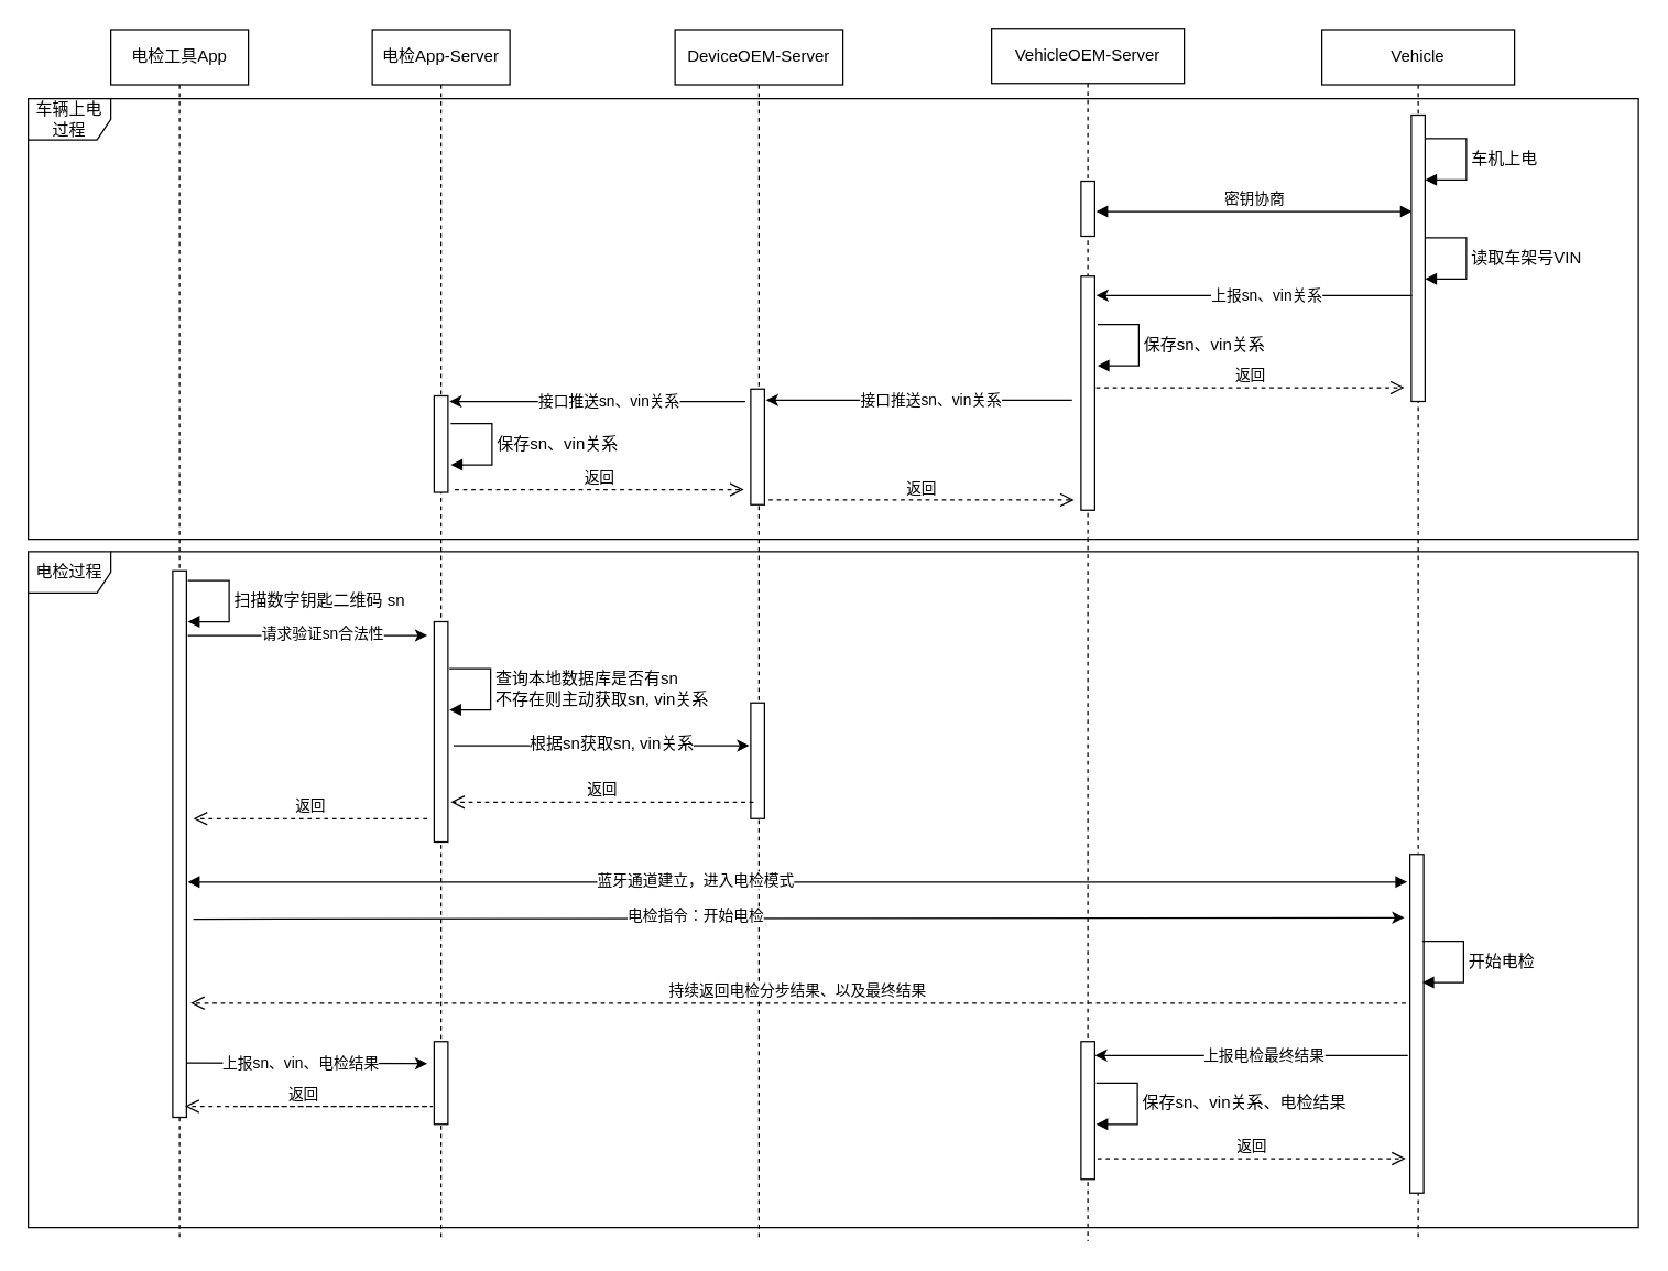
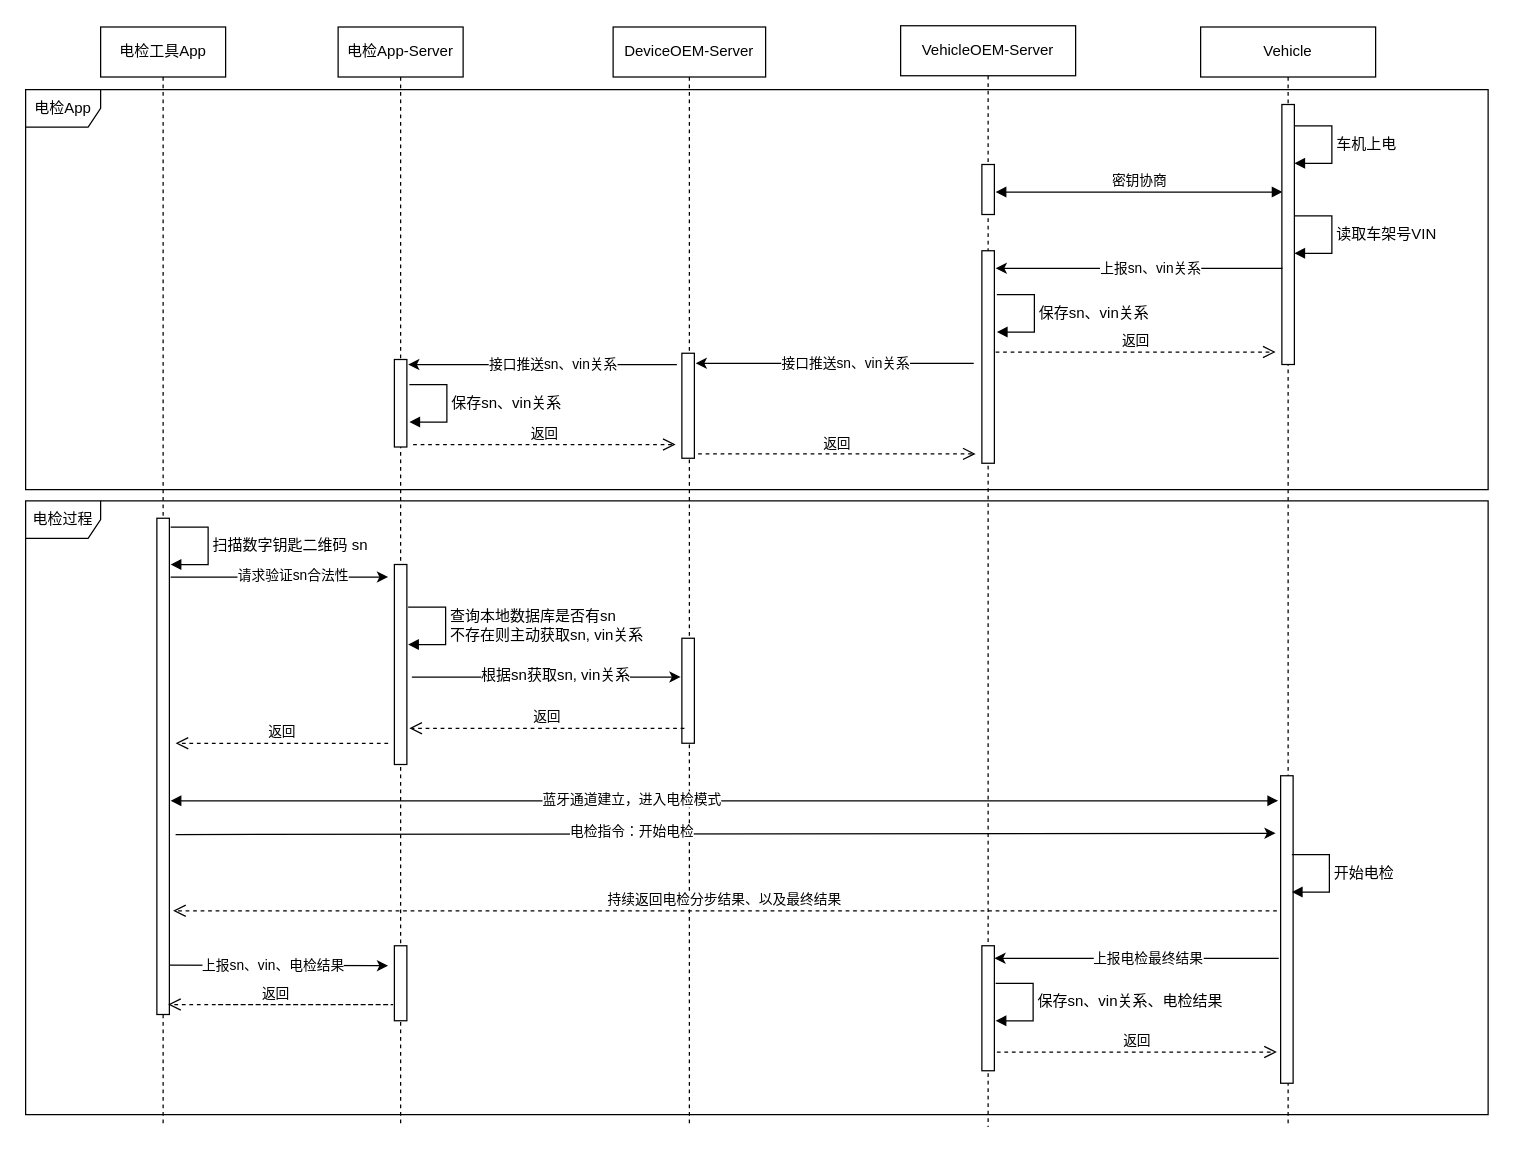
  <mxCell id="0" />
  <mxCell id="1" parent="0" />
  <mxCell id="2" value="Vehicle" style="shape=umlLifeline;perimeter=lifelinePerimeter;whiteSpace=wrap;html=1;container=0;dropTarget=0;collapsible=0;recursiveResize=0;outlineConnect=0;portConstraint=eastwest;newEdgeStyle={&quot;edgeStyle&quot;:&quot;elbowEdgeStyle&quot;,&quot;elbow&quot;:&quot;vertical&quot;,&quot;curved&quot;:0,&quot;rounded&quot;:0};" parent="1" vertex="1"><mxGeometry x="960" y="21" width="140" height="880" as="geometry" /></mxCell>
  <mxCell id="3" value="" style="html=1;points=[];perimeter=orthogonalPerimeter;outlineConnect=0;targetShapes=umlLifeline;portConstraint=eastwest;newEdgeStyle={&quot;edgeStyle&quot;:&quot;elbowEdgeStyle&quot;,&quot;elbow&quot;:&quot;vertical&quot;,&quot;curved&quot;:0,&quot;rounded&quot;:0};" parent="2" vertex="1"><mxGeometry x="64" y="599" width="10" height="246" as="geometry" /></mxCell>
  <mxCell id="4" value="电检工具App" style="shape=umlLifeline;perimeter=lifelinePerimeter;whiteSpace=wrap;html=1;container=0;dropTarget=0;collapsible=0;recursiveResize=0;outlineConnect=0;portConstraint=eastwest;newEdgeStyle={&quot;edgeStyle&quot;:&quot;elbowEdgeStyle&quot;,&quot;elbow&quot;:&quot;vertical&quot;,&quot;curved&quot;:0,&quot;rounded&quot;:0};" parent="1" vertex="1"><mxGeometry x="80" y="21" width="100" height="880" as="geometry" /></mxCell>
  <mxCell id="5" value="" style="html=1;points=[];perimeter=orthogonalPerimeter;outlineConnect=0;targetShapes=umlLifeline;portConstraint=eastwest;newEdgeStyle={&quot;edgeStyle&quot;:&quot;elbowEdgeStyle&quot;,&quot;elbow&quot;:&quot;vertical&quot;,&quot;curved&quot;:0,&quot;rounded&quot;:0};" parent="4" vertex="1"><mxGeometry x="45" y="393" width="10" height="397" as="geometry" /></mxCell>
  <mxCell id="6" value="电检App-Server" style="shape=umlLifeline;perimeter=lifelinePerimeter;whiteSpace=wrap;html=1;container=0;dropTarget=0;collapsible=0;recursiveResize=0;outlineConnect=0;portConstraint=eastwest;newEdgeStyle={&quot;edgeStyle&quot;:&quot;elbowEdgeStyle&quot;,&quot;elbow&quot;:&quot;vertical&quot;,&quot;curved&quot;:0,&quot;rounded&quot;:0};" parent="1" vertex="1"><mxGeometry x="270" y="21" width="100" height="880" as="geometry" /></mxCell>
  <mxCell id="7" value="" style="html=1;points=[];perimeter=orthogonalPerimeter;outlineConnect=0;targetShapes=umlLifeline;portConstraint=eastwest;newEdgeStyle={&quot;edgeStyle&quot;:&quot;elbowEdgeStyle&quot;,&quot;elbow&quot;:&quot;vertical&quot;,&quot;curved&quot;:0,&quot;rounded&quot;:0};" parent="6" vertex="1"><mxGeometry x="45" y="266" width="10" height="70" as="geometry" /></mxCell>
  <mxCell id="8" value="" style="html=1;points=[];perimeter=orthogonalPerimeter;outlineConnect=0;targetShapes=umlLifeline;portConstraint=eastwest;newEdgeStyle={&quot;edgeStyle&quot;:&quot;elbowEdgeStyle&quot;,&quot;elbow&quot;:&quot;vertical&quot;,&quot;curved&quot;:0,&quot;rounded&quot;:0};" parent="6" vertex="1"><mxGeometry x="45" y="735" width="10" height="60" as="geometry" /></mxCell>
  <mxCell id="9" value="" style="html=1;points=[];perimeter=orthogonalPerimeter;outlineConnect=0;targetShapes=umlLifeline;portConstraint=eastwest;newEdgeStyle={&quot;edgeStyle&quot;:&quot;elbowEdgeStyle&quot;,&quot;elbow&quot;:&quot;vertical&quot;,&quot;curved&quot;:0,&quot;rounded&quot;:0};" vertex="1" parent="6"><mxGeometry x="45" y="430" width="10" height="160" as="geometry" /></mxCell>
  <mxCell id="10" value="查询本地数据库是否有sn&lt;div&gt;不存在则主动获取sn, vin关系&lt;br&gt;&lt;/div&gt;" style="html=1;align=left;spacingLeft=2;endArrow=block;rounded=0;edgeStyle=orthogonalEdgeStyle;curved=0;rounded=0;fontFamily=Helvetica;fontSize=12;fontColor=default;" edge="1" parent="6"><mxGeometry relative="1" as="geometry"><mxPoint x="56" y="464" as="sourcePoint" /><Array as="points"><mxPoint x="86" y="464" /><mxPoint x="86" y="494" /></Array><mxPoint x="56" y="494" as="targetPoint" /></mxGeometry></mxCell>
  <mxCell id="11" value="密钥协商" style="html=1;verticalAlign=bottom;endArrow=block;edgeStyle=elbowEdgeStyle;elbow=vertical;curved=0;rounded=0;startArrow=block;startFill=1;" parent="1" edge="1"><mxGeometry x="0.006" relative="1" as="geometry"><mxPoint x="1025.5" y="153" as="sourcePoint" /><Array as="points" /><mxPoint x="796" y="153" as="targetPoint" /><mxPoint as="offset" /></mxGeometry></mxCell>
  <mxCell id="12" value="返回" style="html=1;verticalAlign=bottom;endArrow=open;dashed=1;endSize=8;edgeStyle=elbowEdgeStyle;elbow=vertical;curved=0;rounded=0;" parent="1" edge="1"><mxGeometry relative="1" as="geometry"><mxPoint x="540" y="355" as="targetPoint" /><Array as="points"><mxPoint x="420" y="355" /></Array><mxPoint x="330" y="355" as="sourcePoint" /></mxGeometry></mxCell>
  <mxCell id="13" value="DeviceOEM-Server" style="shape=umlLifeline;perimeter=lifelinePerimeter;whiteSpace=wrap;html=1;container=0;dropTarget=0;collapsible=0;recursiveResize=0;outlineConnect=0;portConstraint=eastwest;newEdgeStyle={&quot;edgeStyle&quot;:&quot;elbowEdgeStyle&quot;,&quot;elbow&quot;:&quot;vertical&quot;,&quot;curved&quot;:0,&quot;rounded&quot;:0};" parent="1" vertex="1"><mxGeometry x="490" y="21" width="122" height="880" as="geometry" /></mxCell>
  <mxCell id="14" value="" style="html=1;points=[];perimeter=orthogonalPerimeter;outlineConnect=0;targetShapes=umlLifeline;portConstraint=eastwest;newEdgeStyle={&quot;edgeStyle&quot;:&quot;elbowEdgeStyle&quot;,&quot;elbow&quot;:&quot;vertical&quot;,&quot;curved&quot;:0,&quot;rounded&quot;:0};" parent="13" vertex="1"><mxGeometry x="535" y="62" width="10" height="208" as="geometry" /></mxCell>
  <mxCell id="15" value="" style="html=1;points=[];perimeter=orthogonalPerimeter;outlineConnect=0;targetShapes=umlLifeline;portConstraint=eastwest;newEdgeStyle={&quot;edgeStyle&quot;:&quot;elbowEdgeStyle&quot;,&quot;elbow&quot;:&quot;vertical&quot;,&quot;curved&quot;:0,&quot;rounded&quot;:0};" parent="13" vertex="1"><mxGeometry x="55" y="261" width="10" height="84" as="geometry" /></mxCell>
  <mxCell id="16" value="VehicleOEM-Server" style="shape=umlLifeline;perimeter=lifelinePerimeter;whiteSpace=wrap;html=1;container=0;dropTarget=0;collapsible=0;recursiveResize=0;outlineConnect=0;portConstraint=eastwest;newEdgeStyle={&quot;edgeStyle&quot;:&quot;elbowEdgeStyle&quot;,&quot;elbow&quot;:&quot;vertical&quot;,&quot;curved&quot;:0,&quot;rounded&quot;:0};" parent="1" vertex="1"><mxGeometry x="720" y="20" width="140" height="881" as="geometry" /></mxCell>
  <mxCell id="17" value="" style="html=1;points=[];perimeter=orthogonalPerimeter;outlineConnect=0;targetShapes=umlLifeline;portConstraint=eastwest;newEdgeStyle={&quot;edgeStyle&quot;:&quot;elbowEdgeStyle&quot;,&quot;elbow&quot;:&quot;vertical&quot;,&quot;curved&quot;:0,&quot;rounded&quot;:0};" parent="16" vertex="1"><mxGeometry x="65" y="111" width="10" height="40" as="geometry" /></mxCell>
  <mxCell id="18" value="" style="html=1;points=[];perimeter=orthogonalPerimeter;outlineConnect=0;targetShapes=umlLifeline;portConstraint=eastwest;newEdgeStyle={&quot;edgeStyle&quot;:&quot;elbowEdgeStyle&quot;,&quot;elbow&quot;:&quot;vertical&quot;,&quot;curved&quot;:0,&quot;rounded&quot;:0};" parent="16" vertex="1"><mxGeometry x="65" y="180" width="10" height="170" as="geometry" /></mxCell>
  <mxCell id="19" value="保存sn、vin关系" style="html=1;align=left;spacingLeft=2;endArrow=block;rounded=0;edgeStyle=orthogonalEdgeStyle;curved=0;rounded=0;fontFamily=Helvetica;fontSize=12;fontColor=default;" parent="1" edge="1"><mxGeometry relative="1" as="geometry"><mxPoint x="327" y="307" as="sourcePoint" /><Array as="points"><mxPoint x="357" y="307" /><mxPoint x="357" y="337" /></Array><mxPoint x="327" y="337" as="targetPoint" /></mxGeometry></mxCell>
  <mxCell id="20" value="" style="endArrow=classic;html=1;rounded=0;" parent="1" edge="1"><mxGeometry width="50" height="50" relative="1" as="geometry"><mxPoint x="778.5" y="290" as="sourcePoint" /><mxPoint x="556" y="290" as="targetPoint" /></mxGeometry></mxCell>
  <mxCell id="21" value="接口推送sn、vin关系" style="edgeLabel;html=1;align=center;verticalAlign=middle;resizable=0;points=[];" parent="20" vertex="1" connectable="0"><mxGeometry x="-0.17" y="2" relative="1" as="geometry"><mxPoint x="-11" y="-3" as="offset" /></mxGeometry></mxCell>
  <mxCell id="22" value="扫描数字钥匙二维码 sn" style="html=1;align=left;spacingLeft=2;endArrow=block;rounded=0;edgeStyle=orthogonalEdgeStyle;curved=0;rounded=0;fontFamily=Helvetica;fontSize=12;fontColor=default;" parent="1" edge="1"><mxGeometry relative="1" as="geometry"><mxPoint x="136" y="421" as="sourcePoint" /><Array as="points"><mxPoint x="166" y="421" /><mxPoint x="166" y="451" /></Array><mxPoint x="136" y="451" as="targetPoint" /></mxGeometry></mxCell>
  <mxCell id="23" value="" style="endArrow=block;html=1;rounded=0;startArrow=block;startFill=1;endFill=1;" parent="1" edge="1"><mxGeometry width="50" height="50" relative="1" as="geometry"><mxPoint x="136" y="640" as="sourcePoint" /><mxPoint x="1022" y="640" as="targetPoint" /></mxGeometry></mxCell>
  <mxCell id="24" value="蓝牙通道建立，进入电检模式" style="edgeLabel;html=1;align=center;verticalAlign=middle;resizable=0;points=[];" parent="23" vertex="1" connectable="0"><mxGeometry x="-0.17" y="2" relative="1" as="geometry"><mxPoint as="offset" /></mxGeometry></mxCell>
  <mxCell id="25" value="车机上电" style="html=1;align=left;spacingLeft=2;endArrow=block;rounded=0;edgeStyle=orthogonalEdgeStyle;curved=0;rounded=0;fontFamily=Helvetica;fontSize=12;fontColor=default;" parent="1" edge="1"><mxGeometry relative="1" as="geometry"><mxPoint x="1035" y="100" as="sourcePoint" /><Array as="points"><mxPoint x="1065" y="100" /><mxPoint x="1065" y="130" /></Array><mxPoint x="1035" y="130" as="targetPoint" /></mxGeometry></mxCell>
  <mxCell id="26" value="读取车架号VIN" style="html=1;align=left;spacingLeft=2;endArrow=block;rounded=0;edgeStyle=orthogonalEdgeStyle;curved=0;rounded=0;fontFamily=Helvetica;fontSize=12;fontColor=default;" parent="1" edge="1"><mxGeometry relative="1" as="geometry"><mxPoint x="1035" y="172" as="sourcePoint" /><Array as="points"><mxPoint x="1065" y="172" /><mxPoint x="1065" y="202" /></Array><mxPoint x="1035" y="202" as="targetPoint" /></mxGeometry></mxCell>
  <mxCell id="27" value="" style="endArrow=classic;html=1;rounded=0;" parent="1" edge="1"><mxGeometry width="50" height="50" relative="1" as="geometry"><mxPoint x="1025.5" y="214" as="sourcePoint" /><mxPoint x="796" y="214" as="targetPoint" /></mxGeometry></mxCell>
  <mxCell id="28" value="上报sn、vin关系" style="edgeLabel;html=1;align=center;verticalAlign=middle;resizable=0;points=[];" parent="27" vertex="1" connectable="0"><mxGeometry x="-0.17" y="2" relative="1" as="geometry"><mxPoint x="-11" y="-3" as="offset" /></mxGeometry></mxCell>
  <mxCell id="29" value="保存sn、vin关系" style="html=1;align=left;spacingLeft=2;endArrow=block;rounded=0;edgeStyle=orthogonalEdgeStyle;curved=0;rounded=0;fontFamily=Helvetica;fontSize=12;fontColor=default;" parent="1" edge="1"><mxGeometry relative="1" as="geometry"><mxPoint x="797" y="235" as="sourcePoint" /><Array as="points"><mxPoint x="827" y="235" /><mxPoint x="827" y="265" /></Array><mxPoint x="797" y="265" as="targetPoint" /></mxGeometry></mxCell>
  <mxCell id="30" value="" style="endArrow=classic;html=1;rounded=0;" parent="1" edge="1"><mxGeometry width="50" height="50" relative="1" as="geometry"><mxPoint x="541" y="291" as="sourcePoint" /><mxPoint x="326" y="291" as="targetPoint" /></mxGeometry></mxCell>
  <mxCell id="31" value="接口推送sn、vin关系" style="edgeLabel;html=1;align=center;verticalAlign=middle;resizable=0;points=[];" parent="30" vertex="1" connectable="0"><mxGeometry x="-0.17" y="2" relative="1" as="geometry"><mxPoint x="-11" y="-3" as="offset" /></mxGeometry></mxCell>
  <mxCell id="32" value="返回" style="html=1;verticalAlign=bottom;endArrow=open;dashed=1;endSize=8;edgeStyle=elbowEdgeStyle;elbow=vertical;curved=0;rounded=0;" parent="1" edge="1"><mxGeometry relative="1" as="geometry"><mxPoint x="780" y="363" as="targetPoint" /><Array as="points"><mxPoint x="648" y="362.5" /></Array><mxPoint x="558" y="362.5" as="sourcePoint" /></mxGeometry></mxCell>
  <mxCell id="33" value="返回" style="html=1;verticalAlign=bottom;endArrow=open;dashed=1;endSize=8;edgeStyle=elbowEdgeStyle;elbow=vertical;curved=0;rounded=0;" parent="1" edge="1"><mxGeometry relative="1" as="geometry"><mxPoint x="1020" y="281" as="targetPoint" /><Array as="points"><mxPoint x="886" y="281" /></Array><mxPoint x="796" y="281" as="sourcePoint" /></mxGeometry></mxCell>
  <mxCell id="34" value="" style="endArrow=classic;html=1;rounded=0;" parent="1" edge="1"><mxGeometry width="50" height="50" relative="1" as="geometry"><mxPoint x="140" y="667" as="sourcePoint" /><mxPoint x="1020" y="666" as="targetPoint" /></mxGeometry></mxCell>
  <mxCell id="35" value="电检指令：开始电检" style="edgeLabel;html=1;align=center;verticalAlign=middle;resizable=0;points=[];" parent="34" vertex="1" connectable="0"><mxGeometry x="-0.17" y="2" relative="1" as="geometry"><mxPoint as="offset" /></mxGeometry></mxCell>
  <mxCell id="36" value="开始电检" style="html=1;align=left;spacingLeft=2;endArrow=block;rounded=0;edgeStyle=orthogonalEdgeStyle;curved=0;rounded=0;fontFamily=Helvetica;fontSize=12;fontColor=default;" parent="1" edge="1"><mxGeometry relative="1" as="geometry"><mxPoint x="1033" y="683" as="sourcePoint" /><Array as="points"><mxPoint x="1063" y="683" /><mxPoint x="1063" y="713" /></Array><mxPoint x="1033" y="713" as="targetPoint" /></mxGeometry></mxCell>
  <mxCell id="37" value="持续返回电检分步结果、以及最终结果" style="html=1;verticalAlign=bottom;endArrow=open;dashed=1;endSize=8;edgeStyle=elbowEdgeStyle;elbow=vertical;curved=0;rounded=0;" parent="1" edge="1"><mxGeometry relative="1" as="geometry"><mxPoint x="138" y="728" as="targetPoint" /><Array as="points" /><mxPoint x="1021" y="728" as="sourcePoint" /></mxGeometry></mxCell>
  <mxCell id="38" value="" style="endArrow=classic;html=1;rounded=0;" parent="1" edge="1"><mxGeometry width="50" height="50" relative="1" as="geometry"><mxPoint x="135" y="771.5" as="sourcePoint" /><mxPoint x="310" y="772" as="targetPoint" /></mxGeometry></mxCell>
  <mxCell id="39" value="上报sn、vin、电检结果" style="edgeLabel;html=1;align=center;verticalAlign=middle;resizable=0;points=[];" parent="38" vertex="1" connectable="0"><mxGeometry x="-0.17" y="2" relative="1" as="geometry"><mxPoint x="9" y="2" as="offset" /></mxGeometry></mxCell>
  <mxCell id="40" value="" style="endArrow=classic;html=1;rounded=0;" parent="1" edge="1"><mxGeometry width="50" height="50" relative="1" as="geometry"><mxPoint x="1022.5" y="766" as="sourcePoint" /><mxPoint x="795" y="766" as="targetPoint" /></mxGeometry></mxCell>
  <mxCell id="41" value="上报电检最终结果" style="edgeLabel;html=1;align=center;verticalAlign=middle;resizable=0;points=[];" parent="40" vertex="1" connectable="0"><mxGeometry x="-0.17" y="2" relative="1" as="geometry"><mxPoint x="-11" y="-3" as="offset" /></mxGeometry></mxCell>
  <mxCell id="42" value="" style="html=1;points=[];perimeter=orthogonalPerimeter;outlineConnect=0;targetShapes=umlLifeline;portConstraint=eastwest;newEdgeStyle={&quot;edgeStyle&quot;:&quot;elbowEdgeStyle&quot;,&quot;elbow&quot;:&quot;vertical&quot;,&quot;curved&quot;:0,&quot;rounded&quot;:0};" parent="1" vertex="1"><mxGeometry x="785" y="756" width="10" height="100" as="geometry" /></mxCell>
  <mxCell id="43" value="保存sn、vin关系、电检结果" style="html=1;align=left;spacingLeft=2;endArrow=block;rounded=0;edgeStyle=orthogonalEdgeStyle;curved=0;rounded=0;fontFamily=Helvetica;fontSize=12;fontColor=default;" parent="1" edge="1"><mxGeometry relative="1" as="geometry"><mxPoint x="796" y="786" as="sourcePoint" /><Array as="points"><mxPoint x="826" y="786" /><mxPoint x="826" y="816" /></Array><mxPoint x="796" y="816" as="targetPoint" /></mxGeometry></mxCell>
  <mxCell id="44" value="返回" style="html=1;verticalAlign=bottom;endArrow=open;dashed=1;endSize=8;edgeStyle=elbowEdgeStyle;elbow=vertical;curved=0;rounded=0;" parent="1" edge="1"><mxGeometry relative="1" as="geometry"><mxPoint x="1021" y="841" as="targetPoint" /><Array as="points"><mxPoint x="887" y="841" /></Array><mxPoint x="797" y="841" as="sourcePoint" /></mxGeometry></mxCell>
  <mxCell id="45" value="返回" style="html=1;verticalAlign=bottom;endArrow=open;dashed=1;endSize=8;edgeStyle=elbowEdgeStyle;elbow=vertical;curved=0;rounded=0;" parent="1" edge="1"><mxGeometry x="0.463" relative="1" as="geometry"><mxPoint x="134" y="803" as="targetPoint" /><Array as="points"><mxPoint x="314" y="803" /></Array><mxPoint x="174" y="803" as="sourcePoint" /><mxPoint as="offset" /></mxGeometry></mxCell>
  <mxCell id="46" value="电检过程" style="shape=umlFrame;whiteSpace=wrap;html=1;pointerEvents=0;sketch=0;strokeColor=default;align=center;verticalAlign=middle;fontFamily=Helvetica;fontSize=12;fontColor=default;fillColor=default;" parent="1" vertex="1"><mxGeometry x="20" y="400" width="1170" height="491" as="geometry" /></mxCell>
- <mxCell id="47" value="车辆上电过程" style="shape=umlFrame;whiteSpace=wrap;html=1;pointerEvents=0;sketch=0;strokeColor=default;align=center;verticalAlign=middle;fontFamily=Helvetica;fontSize=12;fontColor=default;fillColor=default;" parent="1" vertex="1"><mxGeometry x="20" y="71" width="1170" height="320" as="geometry" /></mxCell>
+ <mxCell id="47" value="电检App" style="shape=umlFrame;whiteSpace=wrap;html=1;pointerEvents=0;sketch=0;strokeColor=default;align=center;verticalAlign=middle;fontFamily=Helvetica;fontSize=12;fontColor=default;fillColor=default;" parent="1" vertex="1"><mxGeometry x="20" y="71" width="1170" height="320" as="geometry" /></mxCell>
  <mxCell id="48" value="" style="endArrow=classic;html=1;rounded=0;" edge="1" parent="1"><mxGeometry width="50" height="50" relative="1" as="geometry"><mxPoint x="136" y="461" as="sourcePoint" /><mxPoint x="310" y="461" as="targetPoint" /></mxGeometry></mxCell>
  <mxCell id="49" value="请求验证sn合法性" style="edgeLabel;html=1;align=center;verticalAlign=middle;resizable=0;points=[];" vertex="1" connectable="0" parent="48"><mxGeometry x="-0.17" y="2" relative="1" as="geometry"><mxPoint x="25" as="offset" /></mxGeometry></mxCell>
  <mxCell id="50" value="" style="html=1;points=[];perimeter=orthogonalPerimeter;outlineConnect=0;targetShapes=umlLifeline;portConstraint=eastwest;newEdgeStyle={&quot;edgeStyle&quot;:&quot;elbowEdgeStyle&quot;,&quot;elbow&quot;:&quot;vertical&quot;,&quot;curved&quot;:0,&quot;rounded&quot;:0};" vertex="1" parent="1"><mxGeometry x="545" y="510" width="10" height="84" as="geometry" /></mxCell>
  <mxCell id="51" value="" style="endArrow=classic;html=1;rounded=0;" edge="1" parent="1"><mxGeometry width="50" height="50" relative="1" as="geometry"><mxPoint x="329" y="541" as="sourcePoint" /><mxPoint x="544" y="541" as="targetPoint" /></mxGeometry></mxCell>
  <mxCell id="52" value="&lt;span style=&quot;font-size: 12px; text-align: left;&quot;&gt;根据sn获取sn, vin关系&lt;/span&gt;" style="edgeLabel;html=1;align=center;verticalAlign=middle;resizable=0;points=[];" vertex="1" connectable="0" parent="51"><mxGeometry x="-0.17" y="2" relative="1" as="geometry"><mxPoint x="25" as="offset" /></mxGeometry></mxCell>
  <mxCell id="53" value="返回" style="html=1;verticalAlign=bottom;endArrow=open;dashed=1;endSize=8;edgeStyle=elbowEdgeStyle;elbow=vertical;curved=0;rounded=0;" edge="1" parent="1"><mxGeometry relative="1" as="geometry"><mxPoint x="327" y="582" as="targetPoint" /><Array as="points" /><mxPoint x="547" y="582" as="sourcePoint" /><mxPoint as="offset" /></mxGeometry></mxCell>
  <mxCell id="54" value="返回" style="html=1;verticalAlign=bottom;endArrow=open;dashed=1;endSize=8;edgeStyle=elbowEdgeStyle;elbow=vertical;curved=0;rounded=0;" edge="1" parent="1"><mxGeometry relative="1" as="geometry"><mxPoint x="140" y="594" as="targetPoint" /><Array as="points" /><mxPoint x="310" y="594" as="sourcePoint" /><mxPoint as="offset" /></mxGeometry></mxCell>
